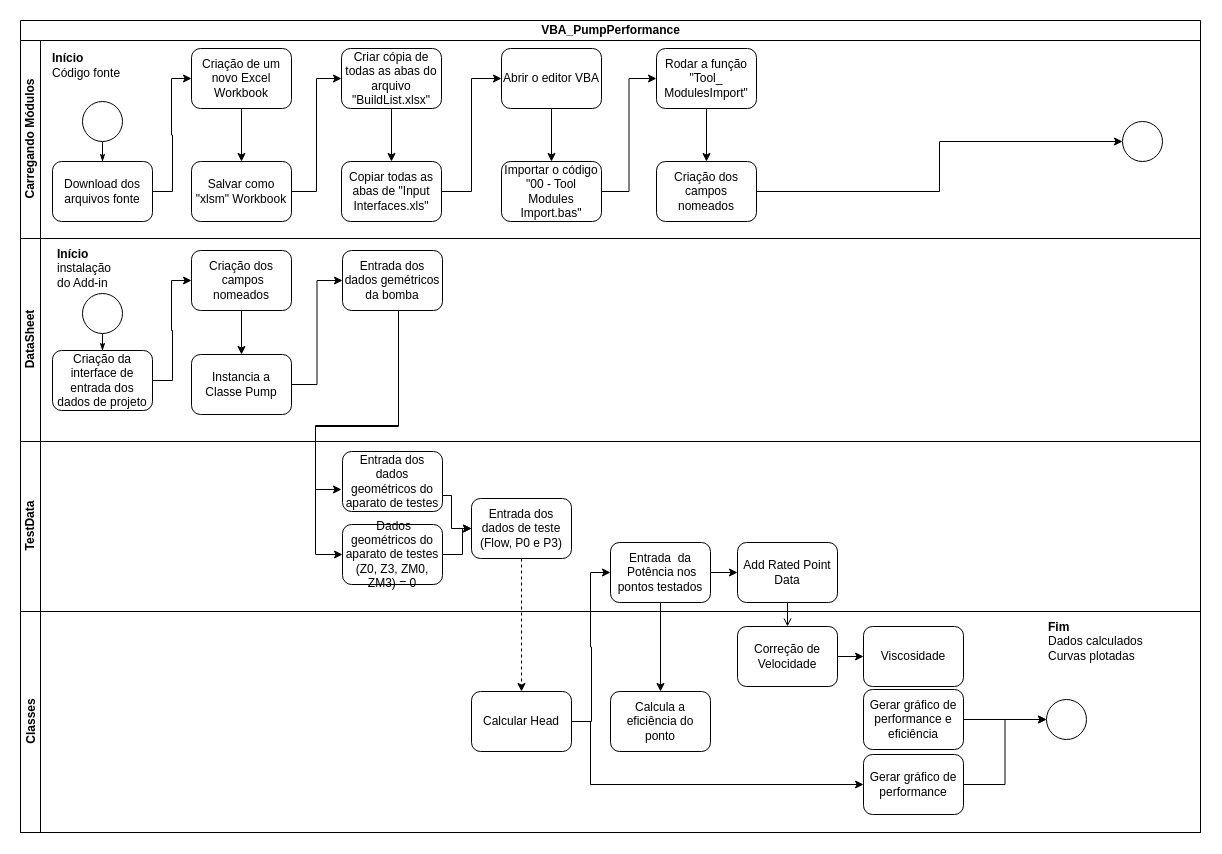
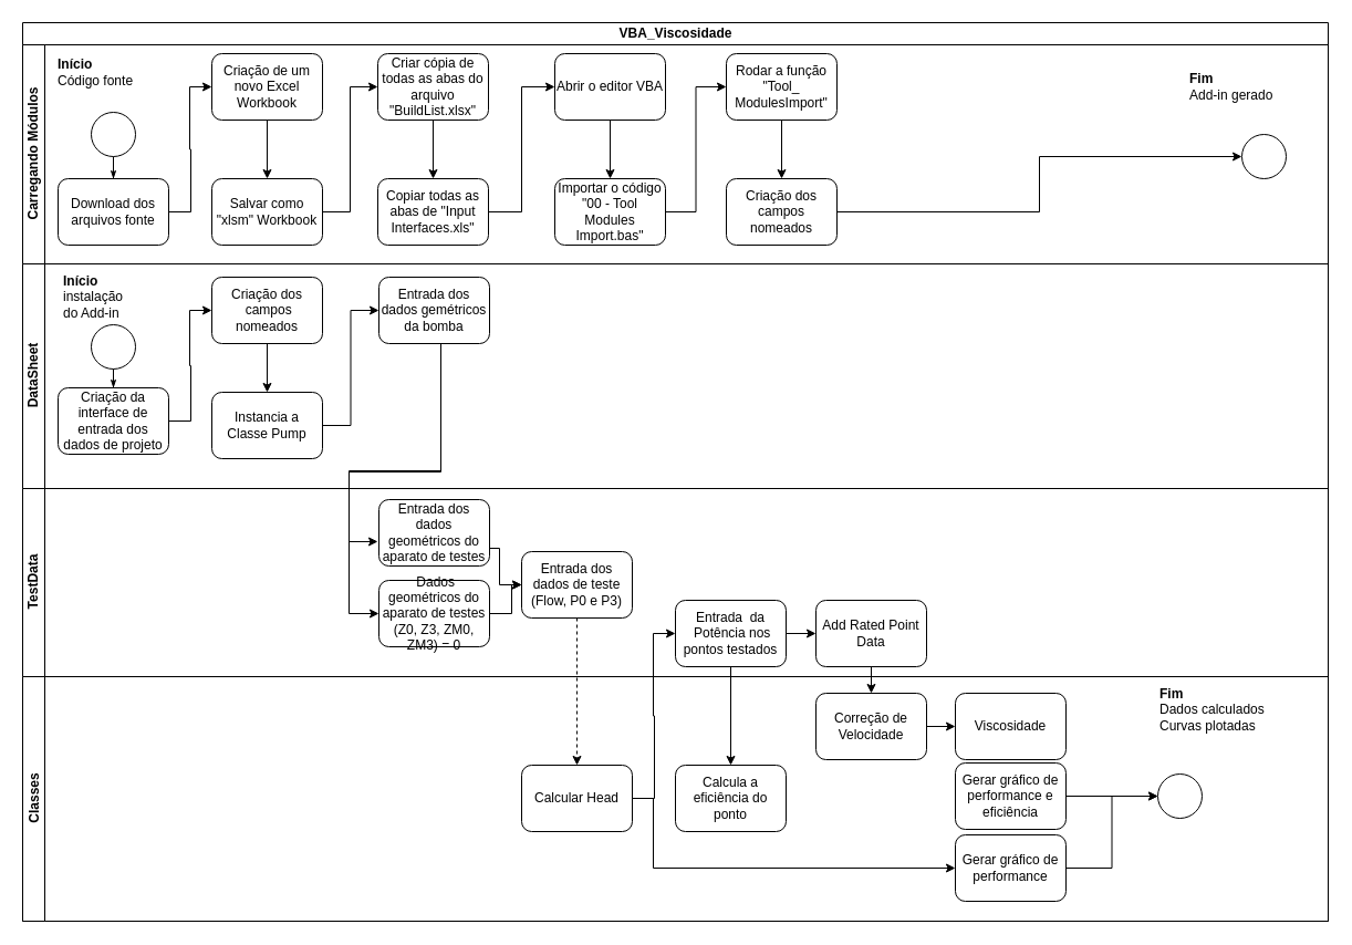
  <mxCell id="0" />
  <mxCell id="1" parent="0" />
- <mxCell id="2" value="VBA_PumpPerformance" style="swimlane;html=1;childLayout=stackLayout;horizontal=1;startSize=20;horizontalStack=0;rounded=0;shadow=0;labelBackgroundColor=none;strokeWidth=1;fontFamily=Helvetica;fontSize=12;align=center;" parent="1" vertex="1"><mxGeometry x="20" y="20" width="1180" height="812" as="geometry" /></mxCell>
+ <mxCell id="2" value="VBA_Viscosidade" style="swimlane;html=1;childLayout=stackLayout;horizontal=1;startSize=20;horizontalStack=0;rounded=0;shadow=0;labelBackgroundColor=none;strokeWidth=1;fontFamily=Helvetica;fontSize=12;align=center;" parent="1" vertex="1"><mxGeometry x="20" y="20" width="1180" height="812" as="geometry" /></mxCell>
  <mxCell id="3" value="Carregando Módulos" style="swimlane;html=1;startSize=20;horizontal=0;fontFamily=Helvetica;" parent="2" vertex="1"><mxGeometry y="20" width="1180" height="198" as="geometry" /></mxCell>
  <mxCell id="4" style="edgeStyle=orthogonalEdgeStyle;rounded=0;html=1;labelBackgroundColor=none;startArrow=none;startFill=0;startSize=5;endArrow=classicThin;endFill=1;endSize=5;jettySize=auto;orthogonalLoop=1;strokeWidth=1;fontFamily=Helvetica;fontSize=12;" parent="3" source="5" target="6" edge="1"><mxGeometry relative="1" as="geometry" /></mxCell>
  <mxCell id="5" value="" style="ellipse;whiteSpace=wrap;html=1;rounded=0;shadow=0;labelBackgroundColor=none;strokeWidth=1;fontFamily=Helvetica;fontSize=12;align=center;" parent="3" vertex="1"><mxGeometry x="62" y="61" width="40" height="40" as="geometry" /></mxCell>
  <mxCell id="6" value="Download dos arquivos fonte" style="rounded=1;whiteSpace=wrap;html=1;shadow=0;labelBackgroundColor=none;strokeWidth=1;fontFamily=Helvetica;fontSize=12;align=center;" parent="3" vertex="1"><mxGeometry x="32" y="121.0" width="100" height="60" as="geometry" /></mxCell>
  <mxCell id="7" value="&lt;b style=&quot;font-size: 12px&quot;&gt;&lt;font style=&quot;font-size: 12px&quot;&gt;Início&lt;/font&gt;&lt;/b&gt;&lt;br style=&quot;font-size: 12px&quot;&gt;Código fonte" style="text;html=1;strokeColor=none;fillColor=none;align=left;verticalAlign=middle;whiteSpace=wrap;rounded=0;fontFamily=Helvetica;fontSize=12;" parent="3" vertex="1"><mxGeometry x="30" width="120" height="50" as="geometry" /></mxCell>
  <mxCell id="8" style="edgeStyle=orthogonalEdgeStyle;rounded=0;orthogonalLoop=1;jettySize=auto;html=1;entryX=0;entryY=0.5;entryDx=0;entryDy=0;" edge="1" parent="3" source="9" target="19"><mxGeometry relative="1" as="geometry" /></mxCell>
  <mxCell id="9" value="Criação dos campos nomeados" style="rounded=1;whiteSpace=wrap;html=1;shadow=0;labelBackgroundColor=none;strokeWidth=1;fontFamily=Helvetica;fontSize=12;align=center;" parent="3" vertex="1"><mxGeometry x="636" y="121" width="100" height="60" as="geometry" /></mxCell>
  <mxCell id="10" value="Criação de um novo Excel Workbook" style="rounded=1;whiteSpace=wrap;html=1;shadow=0;labelBackgroundColor=none;strokeWidth=1;fontFamily=Helvetica;fontSize=12;align=center;" parent="3" vertex="1"><mxGeometry x="171" y="8" width="100" height="60" as="geometry" /></mxCell>
  <mxCell id="11" style="edgeStyle=orthogonalEdgeStyle;rounded=0;orthogonalLoop=1;jettySize=auto;html=1;fontFamily=Helvetica;fontSize=12;entryX=0;entryY=0.5;entryDx=0;entryDy=0;" parent="3" source="6" target="10" edge="1"><mxGeometry relative="1" as="geometry" /></mxCell>
  <mxCell id="12" value="Criar cópia de todas as abas do arquivo &quot;BuildList.xlsx&quot;" style="rounded=1;whiteSpace=wrap;html=1;shadow=0;labelBackgroundColor=none;strokeWidth=1;fontFamily=Helvetica;fontSize=12;align=center;" parent="3" vertex="1"><mxGeometry x="321" y="8" width="100" height="60" as="geometry" /></mxCell>
  <mxCell id="13" style="edgeStyle=orthogonalEdgeStyle;rounded=0;orthogonalLoop=1;jettySize=auto;html=1;" parent="3" source="14" target="9" edge="1"><mxGeometry relative="1" as="geometry" /></mxCell>
  <mxCell id="14" value="Rodar a função &quot;Tool_&lt;br&gt;ModulesImport&quot;" style="rounded=1;whiteSpace=wrap;html=1;shadow=0;labelBackgroundColor=none;strokeWidth=1;fontFamily=Helvetica;fontSize=12;align=center;" parent="3" vertex="1"><mxGeometry x="636" y="8" width="100" height="60" as="geometry" /></mxCell>
  <mxCell id="15" style="edgeStyle=orthogonalEdgeStyle;rounded=0;orthogonalLoop=1;jettySize=auto;html=1;entryX=0;entryY=0.5;entryDx=0;entryDy=0;" parent="3" source="16" target="14" edge="1"><mxGeometry relative="1" as="geometry" /></mxCell>
  <mxCell id="16" value="Importar o código &quot;00 - Tool Modules Import.bas&quot;" style="rounded=1;whiteSpace=wrap;html=1;shadow=0;labelBackgroundColor=none;strokeWidth=1;fontFamily=Helvetica;fontSize=12;align=center;" parent="3" vertex="1"><mxGeometry x="481" y="121" width="100" height="60" as="geometry" /></mxCell>
  <mxCell id="17" value="Abrir o editor VBA" style="rounded=1;whiteSpace=wrap;html=1;shadow=0;labelBackgroundColor=none;strokeWidth=1;fontFamily=Helvetica;fontSize=12;align=center;" parent="3" vertex="1"><mxGeometry x="481" y="8" width="100" height="60" as="geometry" /></mxCell>
  <mxCell id="18" style="edgeStyle=orthogonalEdgeStyle;rounded=0;orthogonalLoop=1;jettySize=auto;html=1;entryX=0.5;entryY=0;entryDx=0;entryDy=0;" parent="3" source="17" target="16" edge="1"><mxGeometry relative="1" as="geometry" /></mxCell>
  <mxCell id="19" value="" style="ellipse;whiteSpace=wrap;html=1;rounded=0;shadow=0;labelBackgroundColor=none;strokeWidth=1;fontFamily=Helvetica;fontSize=12;align=center;" vertex="1" parent="3"><mxGeometry x="1102" y="81" width="40" height="40" as="geometry" /></mxCell>
+ <mxCell id="20" value="&lt;b style=&quot;font-size: 12px&quot;&gt;&lt;font style=&quot;font-size: 12px&quot;&gt;Fim&lt;/font&gt;&lt;/b&gt;&lt;br style=&quot;font-size: 12px&quot;&gt;Add-in gerado" style="text;html=1;strokeColor=none;fillColor=none;align=left;verticalAlign=middle;whiteSpace=wrap;rounded=0;fontFamily=Helvetica;fontSize=12;" vertex="1" parent="3"><mxGeometry x="1053" y="13" width="120" height="50" as="geometry" /></mxCell>
  <mxCell id="21" value="Salvar como &quot;xlsm&quot; Workbook" style="rounded=1;whiteSpace=wrap;html=1;shadow=0;labelBackgroundColor=none;strokeWidth=1;fontFamily=Helvetica;fontSize=12;align=center;" parent="3" vertex="1"><mxGeometry x="171" y="121" width="100" height="60" as="geometry" /></mxCell>
  <mxCell id="22" style="edgeStyle=orthogonalEdgeStyle;rounded=0;orthogonalLoop=1;jettySize=auto;html=1;entryX=0;entryY=0.5;entryDx=0;entryDy=0;" parent="3" source="21" target="12" edge="1"><mxGeometry relative="1" as="geometry" /></mxCell>
  <mxCell id="23" style="edgeStyle=orthogonalEdgeStyle;rounded=0;orthogonalLoop=1;jettySize=auto;html=1;entryX=0.5;entryY=0;entryDx=0;entryDy=0;" parent="3" source="10" target="21" edge="1"><mxGeometry relative="1" as="geometry" /></mxCell>
  <mxCell id="24" value="Copiar todas as abas de &quot;Input Interfaces.xls&quot;" style="rounded=1;whiteSpace=wrap;html=1;shadow=0;labelBackgroundColor=none;strokeWidth=1;fontFamily=Helvetica;fontSize=12;align=center;" parent="3" vertex="1"><mxGeometry x="321" y="121" width="100" height="60" as="geometry" /></mxCell>
  <mxCell id="25" style="edgeStyle=orthogonalEdgeStyle;rounded=0;orthogonalLoop=1;jettySize=auto;html=1;entryX=0;entryY=0.5;entryDx=0;entryDy=0;" parent="3" source="24" target="17" edge="1"><mxGeometry relative="1" as="geometry" /></mxCell>
  <mxCell id="26" style="edgeStyle=orthogonalEdgeStyle;rounded=0;orthogonalLoop=1;jettySize=auto;html=1;entryX=0.5;entryY=0;entryDx=0;entryDy=0;" parent="3" source="12" target="24" edge="1"><mxGeometry relative="1" as="geometry" /></mxCell>
  <mxCell id="27" value="DataSheet" style="swimlane;html=1;startSize=20;horizontal=0;fontFamily=Helvetica;" parent="2" vertex="1"><mxGeometry y="218" width="1180" height="203" as="geometry" /></mxCell>
  <mxCell id="28" style="edgeStyle=orthogonalEdgeStyle;rounded=0;html=1;labelBackgroundColor=none;startArrow=none;startFill=0;startSize=5;endArrow=classicThin;endFill=1;endSize=5;jettySize=auto;orthogonalLoop=1;strokeWidth=1;fontFamily=Helvetica;fontSize=12;" parent="27" source="29" target="30" edge="1"><mxGeometry relative="1" as="geometry" /></mxCell>
  <mxCell id="29" value="" style="ellipse;whiteSpace=wrap;html=1;rounded=0;shadow=0;labelBackgroundColor=none;strokeWidth=1;fontFamily=Helvetica;fontSize=12;align=center;" parent="27" vertex="1"><mxGeometry x="62" y="55" width="40" height="40" as="geometry" /></mxCell>
  <mxCell id="30" value="Criação da interface de entrada dos dados de projeto" style="rounded=1;whiteSpace=wrap;html=1;shadow=0;labelBackgroundColor=none;strokeWidth=1;fontFamily=Helvetica;fontSize=12;align=center;" parent="27" vertex="1"><mxGeometry x="32" y="112.0" width="100" height="60" as="geometry" /></mxCell>
  <mxCell id="31" value="Entrada dos dados gemétricos da bomba" style="rounded=1;whiteSpace=wrap;html=1;shadow=0;labelBackgroundColor=none;strokeWidth=1;fontFamily=Helvetica;fontSize=12;align=center;" parent="27" vertex="1"><mxGeometry x="322" y="12" width="100" height="60" as="geometry" /></mxCell>
  <mxCell id="32" style="edgeStyle=orthogonalEdgeStyle;rounded=0;orthogonalLoop=1;jettySize=auto;html=1;entryX=0.5;entryY=0;entryDx=0;entryDy=0;" edge="1" parent="27" source="33" target="36"><mxGeometry relative="1" as="geometry" /></mxCell>
  <mxCell id="33" value="Criação dos &amp;nbsp;campos nomeados" style="rounded=1;whiteSpace=wrap;html=1;shadow=0;labelBackgroundColor=none;strokeWidth=1;fontFamily=Helvetica;fontSize=12;align=center;" parent="27" vertex="1"><mxGeometry x="171" y="12" width="100" height="60" as="geometry" /></mxCell>
  <mxCell id="34" style="edgeStyle=orthogonalEdgeStyle;rounded=0;orthogonalLoop=1;jettySize=auto;html=1;fontFamily=Helvetica;fontSize=12;entryX=0;entryY=0.5;entryDx=0;entryDy=0;" parent="27" source="30" target="33" edge="1"><mxGeometry relative="1" as="geometry" /></mxCell>
  <mxCell id="35" style="edgeStyle=orthogonalEdgeStyle;rounded=0;orthogonalLoop=1;jettySize=auto;html=1;entryX=0;entryY=0.5;entryDx=0;entryDy=0;" edge="1" parent="27" source="36" target="31"><mxGeometry relative="1" as="geometry" /></mxCell>
  <mxCell id="36" value="Instancia a Classe Pump" style="rounded=1;whiteSpace=wrap;html=1;shadow=0;labelBackgroundColor=none;strokeWidth=1;fontFamily=Helvetica;fontSize=12;align=center;" parent="27" vertex="1"><mxGeometry x="171" y="116" width="100" height="60" as="geometry" /></mxCell>
  <mxCell id="37" value="&lt;b style=&quot;font-size: 12px;&quot;&gt;&lt;font style=&quot;font-size: 12px;&quot;&gt;Início&lt;/font&gt;&lt;/b&gt;&lt;br style=&quot;font-size: 12px;&quot;&gt;instalação&lt;br style=&quot;font-size: 12px;&quot;&gt;do Add-in" style="text;html=1;strokeColor=none;fillColor=none;align=left;verticalAlign=middle;whiteSpace=wrap;rounded=0;fontFamily=Helvetica;fontSize=12;" parent="27" vertex="1"><mxGeometry x="35" y="5" width="120" height="50" as="geometry" /></mxCell>
  <mxCell id="38" style="edgeStyle=orthogonalEdgeStyle;rounded=0;orthogonalLoop=1;jettySize=auto;html=1;entryX=0.5;entryY=0;entryDx=0;entryDy=0;fontFamily=Helvetica;fontSize=12;exitX=0.5;exitY=1;exitDx=0;exitDy=0;dashed=1;" parent="2" source="44" target="49" edge="1"><mxGeometry relative="1" as="geometry"><mxPoint x="100" y="622" as="sourcePoint" /></mxGeometry></mxCell>
  <mxCell id="39" style="edgeStyle=orthogonalEdgeStyle;rounded=0;orthogonalLoop=1;jettySize=auto;html=1;entryX=-0.01;entryY=0.633;entryDx=0;entryDy=0;entryPerimeter=0;" edge="1" parent="2" source="31" target="42"><mxGeometry relative="1" as="geometry"><Array as="points"><mxPoint x="378" y="405" /><mxPoint x="295" y="405" /><mxPoint x="295" y="469" /></Array></mxGeometry></mxCell>
  <mxCell id="40" style="edgeStyle=orthogonalEdgeStyle;rounded=0;orthogonalLoop=1;jettySize=auto;html=1;entryX=0;entryY=0.5;entryDx=0;entryDy=0;" edge="1" parent="2" source="31" target="45"><mxGeometry relative="1" as="geometry"><Array as="points"><mxPoint x="378" y="406" /><mxPoint x="295" y="406" /><mxPoint x="295" y="534" /></Array></mxGeometry></mxCell>
  <mxCell id="41" value="TestData" style="swimlane;html=1;startSize=20;horizontal=0;fontFamily=Helvetica;" parent="2" vertex="1"><mxGeometry y="421" width="1180" height="170" as="geometry" /></mxCell>
  <mxCell id="42" value="Entrada dos dados geométricos do aparato de testes" style="rounded=1;whiteSpace=wrap;html=1;shadow=0;labelBackgroundColor=none;strokeWidth=1;fontFamily=Helvetica;fontSize=12;align=center;" parent="41" vertex="1"><mxGeometry x="322" y="10" width="100" height="60" as="geometry" /></mxCell>
  <mxCell id="43" style="edgeStyle=orthogonalEdgeStyle;rounded=0;orthogonalLoop=1;jettySize=auto;html=1;fontFamily=Helvetica;fontSize=12;exitX=1;exitY=0.5;exitDx=0;exitDy=0;entryX=0;entryY=0.5;entryDx=0;entryDy=0;" parent="41" source="42" target="44" edge="1"><mxGeometry relative="1" as="geometry"><mxPoint x="477" y="16" as="targetPoint" /><Array as="points"><mxPoint x="431" y="54" /><mxPoint x="431" y="87" /></Array></mxGeometry></mxCell>
  <mxCell id="44" value="Entrada dos dados de teste (Flow, P0 e P3)" style="rounded=1;whiteSpace=wrap;html=1;shadow=0;labelBackgroundColor=none;strokeWidth=1;fontFamily=Helvetica;fontSize=12;align=center;" parent="41" vertex="1"><mxGeometry x="451" y="57" width="100" height="60" as="geometry" /></mxCell>
  <mxCell id="45" value="&amp;nbsp;Dados geométricos do aparato de testes (Z0, Z3, ZM0, ZM3) = 0" style="rounded=1;whiteSpace=wrap;html=1;shadow=0;labelBackgroundColor=none;strokeWidth=1;fontFamily=Helvetica;fontSize=12;align=center;" vertex="1" parent="41"><mxGeometry x="322" y="83" width="100" height="60" as="geometry" /></mxCell>
  <mxCell id="46" style="edgeStyle=orthogonalEdgeStyle;rounded=0;orthogonalLoop=1;jettySize=auto;html=1;entryX=0;entryY=0.5;entryDx=0;entryDy=0;" edge="1" parent="41" source="45" target="44"><mxGeometry relative="1" as="geometry" /></mxCell>
  <mxCell id="47" value="Add Rated Point Data" style="rounded=1;whiteSpace=wrap;html=1;shadow=0;labelBackgroundColor=none;strokeWidth=1;fontFamily=Helvetica;fontSize=12;align=center;" vertex="1" parent="41"><mxGeometry x="717" y="101" width="100" height="60" as="geometry" /></mxCell>
  <mxCell id="48" value="Classes" style="swimlane;html=1;startSize=20;horizontal=0;fontFamily=Helvetica;" parent="2" vertex="1"><mxGeometry y="591" width="1180" height="221" as="geometry"><mxRectangle y="460" width="1150" height="20" as="alternateBounds" /></mxGeometry></mxCell>
  <mxCell id="49" value="Calcular Head" style="rounded=1;whiteSpace=wrap;html=1;shadow=0;labelBackgroundColor=none;strokeWidth=1;fontFamily=Helvetica;fontSize=12;align=center;" parent="48" vertex="1"><mxGeometry x="451" y="80" width="100" height="60" as="geometry" /></mxCell>
  <mxCell id="50" value="Gerar gráfico de performance" style="rounded=1;whiteSpace=wrap;html=1;shadow=0;labelBackgroundColor=none;strokeWidth=1;fontFamily=Helvetica;fontSize=12;align=center;" parent="48" vertex="1"><mxGeometry x="843" y="143" width="100" height="60" as="geometry" /></mxCell>
  <mxCell id="51" style="edgeStyle=orthogonalEdgeStyle;rounded=0;orthogonalLoop=1;jettySize=auto;html=1;fontFamily=Helvetica;fontSize=12;entryX=0;entryY=0.5;entryDx=0;entryDy=0;exitX=1;exitY=0.5;exitDx=0;exitDy=0;" parent="48" source="49" target="50" edge="1"><mxGeometry relative="1" as="geometry"><mxPoint x="661.235" y="84.235" as="targetPoint" /><Array as="points"><mxPoint x="570" y="110" /><mxPoint x="570" y="173" /></Array></mxGeometry></mxCell>
  <mxCell id="52" value="" style="ellipse;whiteSpace=wrap;html=1;rounded=0;shadow=0;labelBackgroundColor=none;strokeWidth=1;fontFamily=Helvetica;fontSize=12;align=center;" vertex="1" parent="48"><mxGeometry x="1026" y="88" width="40" height="40" as="geometry" /></mxCell>
  <mxCell id="53" value="&lt;b style=&quot;font-size: 12px&quot;&gt;&lt;font style=&quot;font-size: 12px&quot;&gt;Fim&lt;/font&gt;&lt;/b&gt;&lt;br style=&quot;font-size: 12px&quot;&gt;Dados calculados&lt;br&gt;Curvas plotadas" style="text;html=1;strokeColor=none;fillColor=none;align=left;verticalAlign=middle;whiteSpace=wrap;rounded=0;fontFamily=Helvetica;fontSize=12;" vertex="1" parent="48"><mxGeometry x="1026" y="5" width="120" height="50" as="geometry" /></mxCell>
  <mxCell id="54" style="edgeStyle=orthogonalEdgeStyle;rounded=0;orthogonalLoop=1;jettySize=auto;html=1;entryX=0;entryY=0.5;entryDx=0;entryDy=0;" edge="1" parent="48" source="50" target="52"><mxGeometry relative="1" as="geometry"><mxPoint x="891" y="185" as="targetPoint" /></mxGeometry></mxCell>
  <mxCell id="55" value="Calcula a eficiência do ponto" style="rounded=1;whiteSpace=wrap;html=1;shadow=0;labelBackgroundColor=none;strokeWidth=1;fontFamily=Helvetica;fontSize=12;align=center;" vertex="1" parent="48"><mxGeometry x="590" y="80" width="100" height="60" as="geometry" /></mxCell>
  <mxCell id="56" value="Viscosidade" style="rounded=1;whiteSpace=wrap;html=1;shadow=0;labelBackgroundColor=none;strokeWidth=1;fontFamily=Helvetica;fontSize=12;align=center;" vertex="1" parent="48"><mxGeometry x="843" y="15" width="100" height="60" as="geometry" /></mxCell>
  <mxCell id="57" value="Gerar gráfico de performance e eficiência" style="rounded=1;whiteSpace=wrap;html=1;shadow=0;labelBackgroundColor=none;strokeWidth=1;fontFamily=Helvetica;fontSize=12;align=center;" vertex="1" parent="48"><mxGeometry x="843" y="78" width="100" height="60" as="geometry" /></mxCell>
  <mxCell id="58" style="edgeStyle=orthogonalEdgeStyle;rounded=0;orthogonalLoop=1;jettySize=auto;html=1;entryX=0;entryY=0.5;entryDx=0;entryDy=0;" edge="1" parent="48" source="57" target="52"><mxGeometry relative="1" as="geometry" /></mxCell>
  <mxCell id="59" style="edgeStyle=orthogonalEdgeStyle;rounded=0;orthogonalLoop=1;jettySize=auto;html=1;entryX=0.5;entryY=0;entryDx=0;entryDy=0;" edge="1" parent="1" source="61" target="55"><mxGeometry relative="1" as="geometry" /></mxCell>
  <mxCell id="60" style="edgeStyle=orthogonalEdgeStyle;rounded=0;orthogonalLoop=1;jettySize=auto;html=1;entryX=0;entryY=0.5;entryDx=0;entryDy=0;" edge="1" parent="1" source="61" target="47"><mxGeometry relative="1" as="geometry" /></mxCell>
  <mxCell id="61" value="Entrada &amp;nbsp;da &amp;nbsp;Potência nos pontos testados" style="rounded=1;whiteSpace=wrap;html=1;shadow=0;labelBackgroundColor=none;strokeWidth=1;fontFamily=Helvetica;fontSize=12;align=center;" vertex="1" parent="1"><mxGeometry x="610" y="542" width="100" height="60" as="geometry" /></mxCell>
  <mxCell id="62" style="edgeStyle=orthogonalEdgeStyle;rounded=0;orthogonalLoop=1;jettySize=auto;html=1;entryX=0;entryY=0.5;entryDx=0;entryDy=0;" edge="1" parent="1" source="49" target="61"><mxGeometry relative="1" as="geometry" /></mxCell>
  <mxCell id="63" style="edgeStyle=orthogonalEdgeStyle;rounded=0;orthogonalLoop=1;jettySize=auto;html=1;entryX=0;entryY=0.5;entryDx=0;entryDy=0;" edge="1" parent="1" source="64" target="56"><mxGeometry relative="1" as="geometry"><mxPoint x="889" y="656" as="targetPoint" /></mxGeometry></mxCell>
  <mxCell id="64" value="Correção de Velocidade" style="rounded=1;whiteSpace=wrap;html=1;shadow=0;labelBackgroundColor=none;strokeWidth=1;fontFamily=Helvetica;fontSize=12;align=center;" vertex="1" parent="1"><mxGeometry x="737" y="626" width="100" height="60" as="geometry" /></mxCell>
- <mxCell id="65" style="edgeStyle=orthogonalEdgeStyle;rounded=0;orthogonalLoop=1;jettySize=auto;html=1;entryX=0.5;entryY=0;entryDx=0;entryDy=0;endArrow=open;" edge="1" parent="1" source="47" target="64"><mxGeometry relative="1" as="geometry" /></mxCell>
+ <mxCell id="65" style="edgeStyle=orthogonalEdgeStyle;rounded=0;orthogonalLoop=1;jettySize=auto;html=1;entryX=0.5;entryY=0;entryDx=0;entryDy=0;" edge="1" parent="1" source="47" target="64"><mxGeometry relative="1" as="geometry" /></mxCell>
